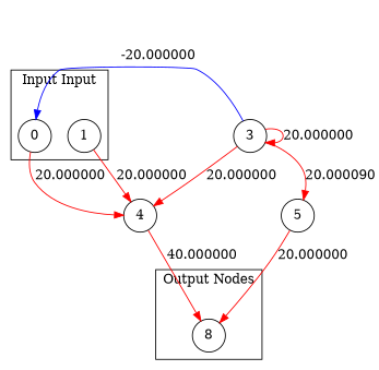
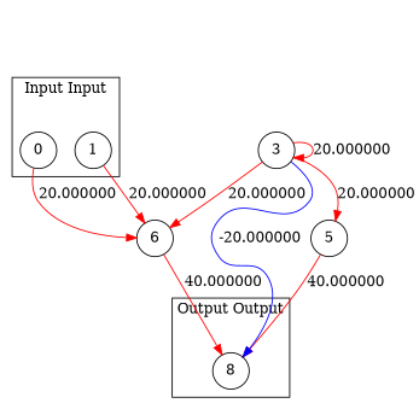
  digraph {
    rankdir=TB
    node [shape=circle]
    edge [color=red weight=20.000000]
    n1 [label=8]
    0
    1
-   4
+   4 [label=6]
    5
    3
    subgraph cluster_1 {
-     label="Output Nodes"
+     label="Output Output"
      n1
    }
    subgraph cluster_2 {
      label="Input Input"
      0
      1
    }
    0 -> 4 [label=20.000000]
    1 -> 4 [label=20.000000]
    4 -> n1 [label=40.000000 weight=40.000000]
-   5 -> n1 [label=20.000000 weight=40.000000]
-   3 -> 0 [color=blue label=-20.000000 weight=-20.000000]
+   5 -> n1 [label=40.000000 weight=40.000000]
+   3 -> n1 [color=blue label=-20.000000 weight=-20.000000]
    3 -> 4 [label=20.000000]
-   3 -> 5 [label=20.000090]
+   3 -> 5 [label=20.000000]
    3 -> 3 [label=20.000000]
  }
